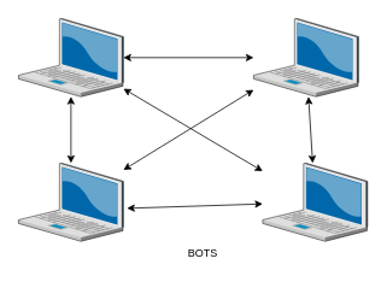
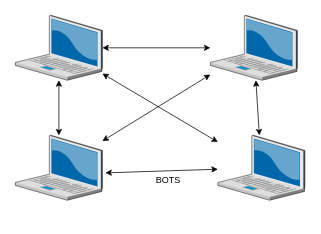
  <mxCell id="0" />
  <mxCell id="1" parent="0" />
  <mxCell id="2" value="" style="verticalLabelPosition=bottom;aspect=fixed;html=1;verticalAlign=top;strokeColor=none;align=center;outlineConnect=0;shape=mxgraph.citrix.laptop_2;" vertex="1" parent="1"><mxGeometry x="20" y="20" width="116" height="86.5" as="geometry" /></mxCell>
  <mxCell id="3" value="" style="verticalLabelPosition=bottom;aspect=fixed;html=1;verticalAlign=top;strokeColor=none;align=center;outlineConnect=0;shape=mxgraph.citrix.laptop_2;" vertex="1" parent="1"><mxGeometry x="20" y="180" width="116" height="86.5" as="geometry" /></mxCell>
  <mxCell id="4" value="" style="verticalLabelPosition=bottom;aspect=fixed;html=1;verticalAlign=top;strokeColor=none;align=center;outlineConnect=0;shape=mxgraph.citrix.laptop_2;" vertex="1" parent="1"><mxGeometry x="290" y="180" width="116" height="86.5" as="geometry" /></mxCell>
  <mxCell id="5" value="" style="verticalLabelPosition=bottom;aspect=fixed;html=1;verticalAlign=top;strokeColor=none;align=center;outlineConnect=0;shape=mxgraph.citrix.laptop_2;" vertex="1" parent="1"><mxGeometry x="280" y="20" width="116" height="86.5" as="geometry" /></mxCell>
  <mxCell id="6" value="" style="endArrow=classic;startArrow=classic;html=1;" edge="1" parent="1" source="2" target="4"><mxGeometry width="50" height="50" relative="1" as="geometry"><mxPoint x="220" y="180" as="sourcePoint" /><mxPoint x="270" y="130" as="targetPoint" /></mxGeometry></mxCell>
  <mxCell id="7" value="" style="endArrow=classic;startArrow=classic;html=1;" edge="1" parent="1" source="3" target="2"><mxGeometry width="50" height="50" relative="1" as="geometry"><mxPoint x="220" y="180" as="sourcePoint" /><mxPoint x="270" y="130" as="targetPoint" /></mxGeometry></mxCell>
  <mxCell id="8" value="" style="endArrow=classic;startArrow=classic;html=1;" edge="1" parent="1" source="2" target="5"><mxGeometry width="50" height="50" relative="1" as="geometry"><mxPoint x="220" y="180" as="sourcePoint" /><mxPoint x="270" y="130" as="targetPoint" /></mxGeometry></mxCell>
  <mxCell id="9" value="" style="endArrow=classic;startArrow=classic;html=1;" edge="1" parent="1" source="3" target="5"><mxGeometry width="50" height="50" relative="1" as="geometry"><mxPoint x="220" y="180" as="sourcePoint" /><mxPoint x="270" y="130" as="targetPoint" /></mxGeometry></mxCell>
  <mxCell id="10" value="" style="endArrow=classic;startArrow=classic;html=1;" edge="1" parent="1" source="4" target="5"><mxGeometry width="50" height="50" relative="1" as="geometry"><mxPoint x="220" y="180" as="sourcePoint" /><mxPoint x="270" y="130" as="targetPoint" /></mxGeometry></mxCell>
  <mxCell id="11" value="" style="endArrow=classic;startArrow=classic;html=1;" edge="1" parent="1" target="4"><mxGeometry width="50" height="50" relative="1" as="geometry"><mxPoint x="140" y="230" as="sourcePoint" /><mxPoint x="270" y="130" as="targetPoint" /></mxGeometry></mxCell>
- <mxCell id="12" value="BOTS" style="text;html=1;strokeColor=none;fillColor=none;align=center;verticalAlign=middle;whiteSpace=wrap;rounded=0;" vertex="1" parent="1"><mxGeometry x="204" y="270" width="40" height="20" as="geometry" /></mxCell>
+ <mxCell id="12" value="BOTS" style="text;html=1;strokeColor=none;fillColor=none;align=center;verticalAlign=middle;whiteSpace=wrap;rounded=0;" vertex="1" parent="1"><mxGeometry x="204" y="230" width="40" height="20" as="geometry" /></mxCell>
